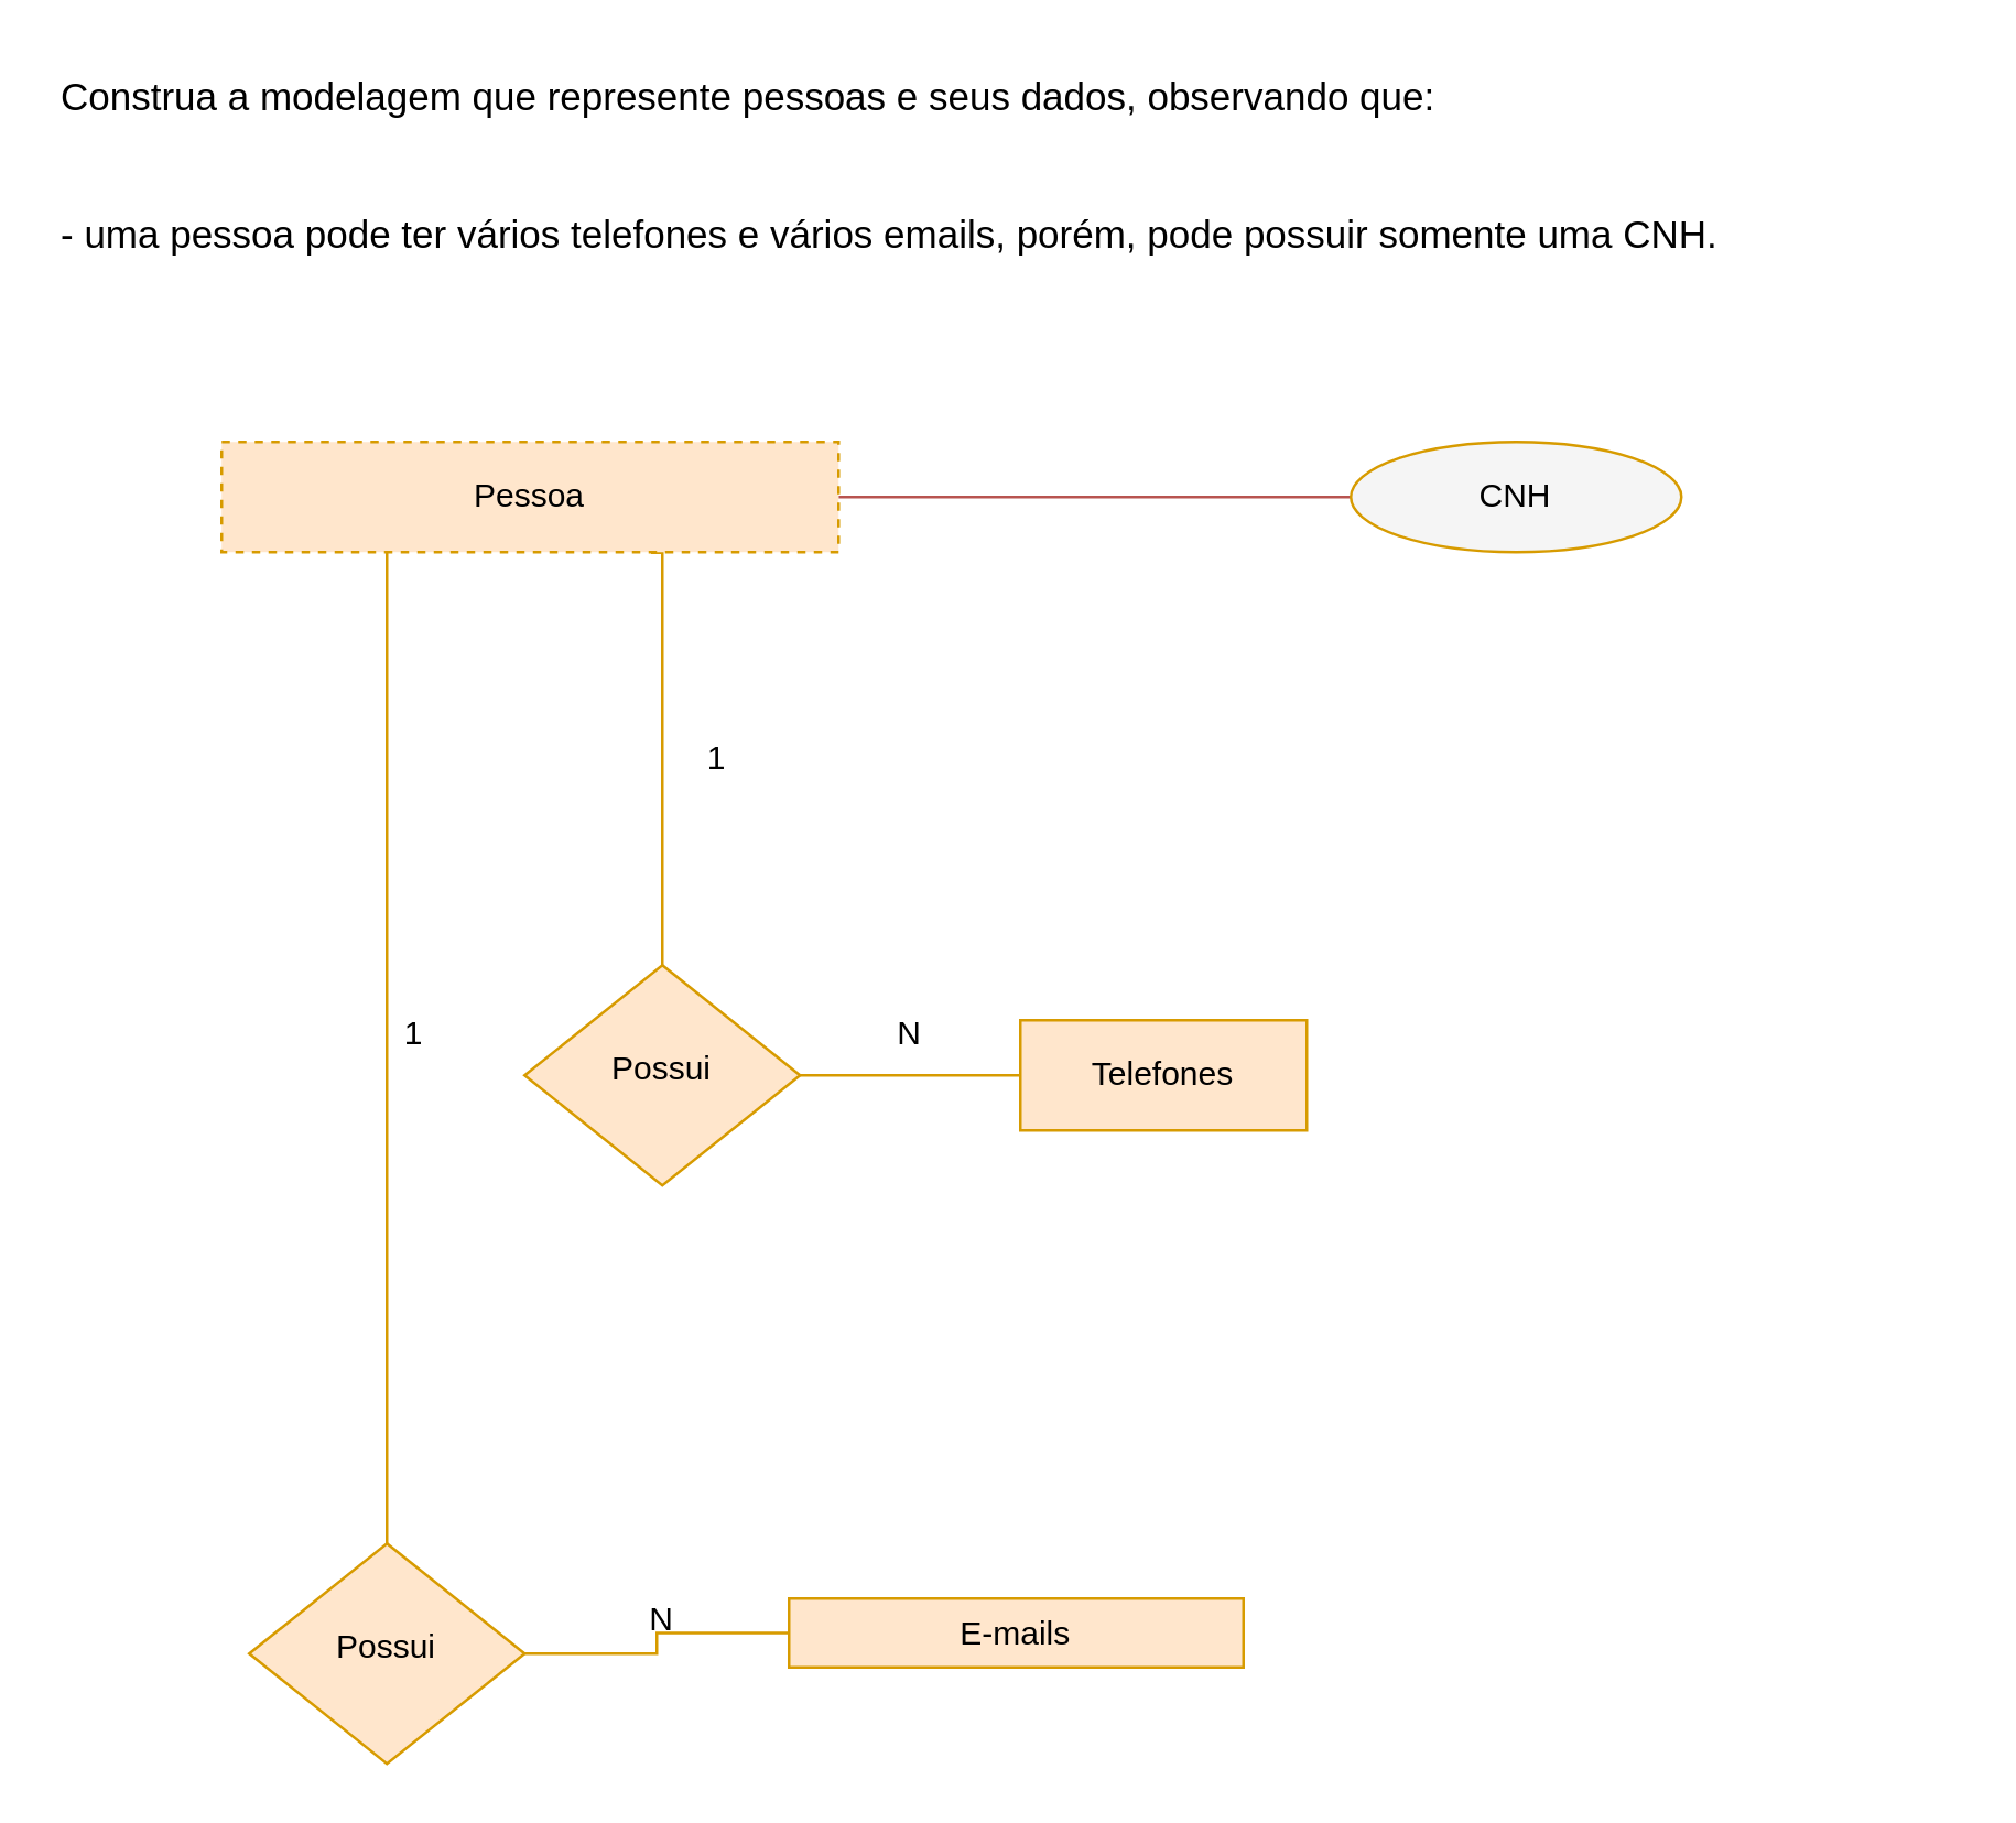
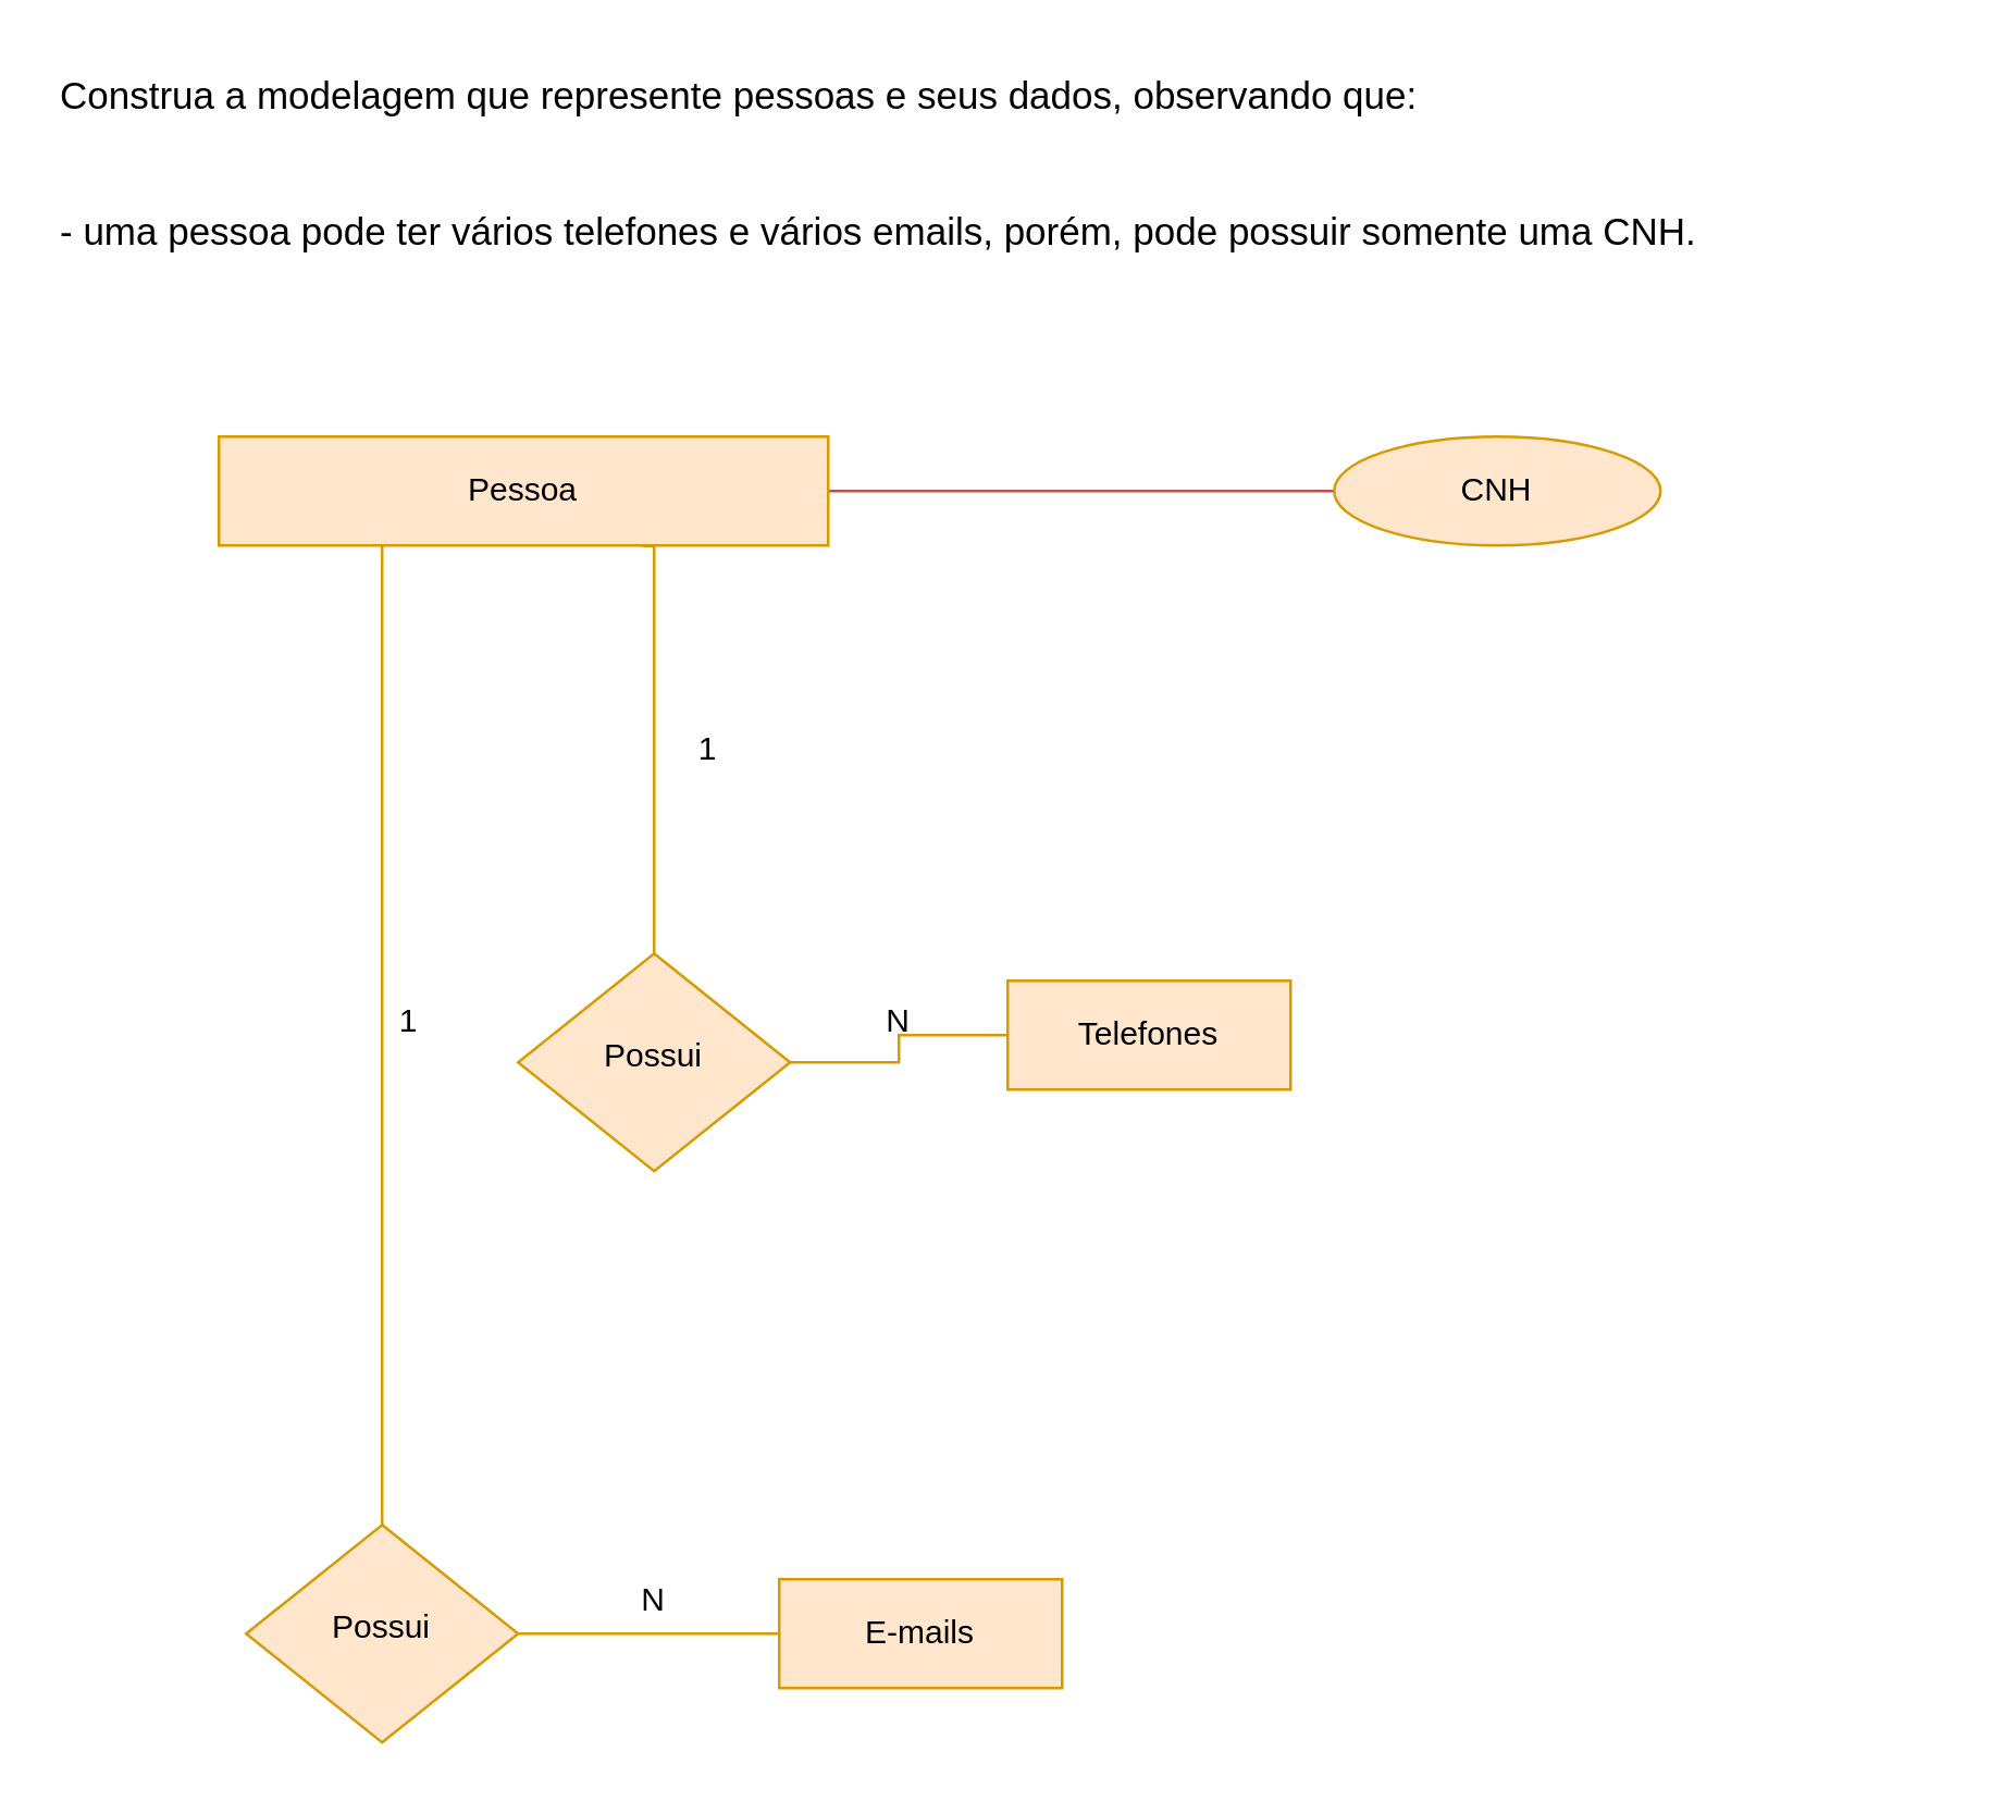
  <mxCell id="0" />
  <mxCell id="1" parent="0" />
  <mxCell id="2" style="edgeStyle=orthogonalEdgeStyle;rounded=0;orthogonalLoop=1;jettySize=auto;html=1;exitX=1;exitY=0.5;exitDx=0;exitDy=0;entryX=0;entryY=0.5;entryDx=0;entryDy=0;endArrow=none;endFill=0;fillColor=#f8cecc;strokeColor=#b85450;" edge="1" parent="1" source="4"><mxGeometry relative="1" as="geometry"><mxPoint x="500" y="180" as="targetPoint" /></mxGeometry></mxCell>
  <mxCell id="3" style="edgeStyle=orthogonalEdgeStyle;rounded=0;orthogonalLoop=1;jettySize=auto;html=1;entryX=0;entryY=0.5;entryDx=0;entryDy=0;endArrow=none;endFill=0;exitX=0.696;exitY=1.005;exitDx=0;exitDy=0;exitPerimeter=0;fillColor=#ffe6cc;strokeColor=#d79b00;" edge="1" parent="1" source="4" target="15"><mxGeometry relative="1" as="geometry"><mxPoint x="238" y="370" as="targetPoint" /><mxPoint x="240" y="240" as="sourcePoint" /><Array as="points"><mxPoint x="240" y="200" /><mxPoint x="240" y="390" /></Array></mxGeometry></mxCell>
- <mxCell id="4" value="Pessoa" style="rounded=0;whiteSpace=wrap;html=1;fontSize=12;glass=0;strokeWidth=1;shadow=0;fillColor=#ffe6cc;strokeColor=#d79b00;dashed=1;" vertex="1" parent="1"><mxGeometry x="80" y="160" width="224" height="40" as="geometry" /></mxCell>
- <mxCell id="5" value="CNH" style="ellipse;whiteSpace=wrap;html=1;fontSize=12;glass=0;strokeWidth=1;shadow=0;fillColor=#f5f5f5;strokeColor=#d79b00;" vertex="1" parent="1"><mxGeometry x="490" y="160" width="120" height="40" as="geometry" /></mxCell>
+ <mxCell id="4" value="Pessoa" style="rounded=0;whiteSpace=wrap;html=1;fontSize=12;glass=0;strokeWidth=1;shadow=0;fillColor=#ffe6cc;strokeColor=#d79b00;" vertex="1" parent="1"><mxGeometry x="80" y="160" width="224" height="40" as="geometry" /></mxCell>
+ <mxCell id="5" value="CNH" style="ellipse;whiteSpace=wrap;html=1;;fontSize=12;glass=0;strokeWidth=1;shadow=0;fillColor=#ffe6cc;strokeColor=#d79b00;" vertex="1" parent="1"><mxGeometry x="490" y="160" width="120" height="40" as="geometry" /></mxCell>
  <mxCell id="6" value="Construa a modelagem que represente pessoas e seus dados, observando que:&#10;&#10;&#10;- uma pessoa pode ter vários telefones e vários emails, porém, pode possuir somente uma CNH.&#10;&#10;&#10;" style="text;whiteSpace=wrap;fontSize=14;" vertex="1" parent="1"><mxGeometry x="20" y="20" width="690" height="90" as="geometry" /></mxCell>
- <mxCell id="7" value="Telefones" style="rounded=0;whiteSpace=wrap;html=1;fontSize=12;glass=0;strokeWidth=1;shadow=0;fillColor=#ffe6cc;strokeColor=#d79b00;" vertex="1" parent="1"><mxGeometry x="370" y="370" width="104" height="40" as="geometry" /></mxCell>
+ <mxCell id="7" value="Telefones" style="rounded=0;whiteSpace=wrap;html=1;fontSize=12;glass=0;strokeWidth=1;shadow=0;fillColor=#ffe6cc;strokeColor=#d79b00;" vertex="1" parent="1"><mxGeometry x="370" y="360" width="104" height="40" as="geometry" /></mxCell>
  <mxCell id="8" value="1" style="text;html=1;strokeColor=none;fillColor=none;align=center;verticalAlign=middle;whiteSpace=wrap;rounded=0;" vertex="1" parent="1"><mxGeometry x="230" y="260" width="60" height="30" as="geometry" /></mxCell>
  <mxCell id="9" value="N" style="text;html=1;strokeColor=none;fillColor=none;align=center;verticalAlign=middle;whiteSpace=wrap;rounded=0;" vertex="1" parent="1"><mxGeometry x="300" y="360" width="60" height="30" as="geometry" /></mxCell>
  <mxCell id="10" style="edgeStyle=orthogonalEdgeStyle;rounded=0;orthogonalLoop=1;jettySize=auto;html=1;endArrow=none;endFill=0;fillColor=#ffe6cc;strokeColor=#d79b00;" edge="1" parent="1" source="4"><mxGeometry relative="1" as="geometry"><mxPoint x="140" y="480" as="targetPoint" /><mxPoint x="140" y="320" as="sourcePoint" /><Array as="points"><mxPoint x="140" y="560" /></Array></mxGeometry></mxCell>
- <mxCell id="11" value="E-mails" style="rounded=0;whiteSpace=wrap;html=1;fontSize=12;glass=0;strokeWidth=1;shadow=0;fillColor=#ffe6cc;strokeColor=#d79b00;" vertex="1" parent="1"><mxGeometry x="286" y="580" width="165" height="25" as="geometry" /></mxCell>
+ <mxCell id="11" value="E-mails" style="rounded=0;whiteSpace=wrap;html=1;fontSize=12;glass=0;strokeWidth=1;shadow=0;fillColor=#ffe6cc;strokeColor=#d79b00;" vertex="1" parent="1"><mxGeometry x="286" y="580" width="104" height="40" as="geometry" /></mxCell>
  <mxCell id="12" value="N" style="text;html=1;strokeColor=none;fillColor=none;align=center;verticalAlign=middle;whiteSpace=wrap;rounded=0;" vertex="1" parent="1"><mxGeometry x="210" y="573" width="60" height="30" as="geometry" /></mxCell>
  <mxCell id="13" value="1" style="text;html=1;strokeColor=none;fillColor=none;align=center;verticalAlign=middle;whiteSpace=wrap;rounded=0;" vertex="1" parent="1"><mxGeometry x="120" y="360" width="60" height="30" as="geometry" /></mxCell>
  <mxCell id="14" style="edgeStyle=orthogonalEdgeStyle;rounded=0;orthogonalLoop=1;jettySize=auto;html=1;exitX=1;exitY=0.5;exitDx=0;exitDy=0;entryX=0;entryY=0.5;entryDx=0;entryDy=0;endArrow=none;endFill=0;fillColor=#ffe6cc;strokeColor=#d79b00;" edge="1" parent="1" source="15" target="7"><mxGeometry relative="1" as="geometry" /></mxCell>
  <mxCell id="15" value="Possui" style="rhombus;whiteSpace=wrap;html=1;shadow=0;fontFamily=Helvetica;fontSize=12;align=center;strokeWidth=1;spacing=6;spacingTop=-4;fillColor=#ffe6cc;strokeColor=#d79b00;" vertex="1" parent="1"><mxGeometry x="190" y="350" width="100" height="80" as="geometry" /></mxCell>
  <mxCell id="16" style="edgeStyle=orthogonalEdgeStyle;rounded=0;orthogonalLoop=1;jettySize=auto;html=1;exitX=1;exitY=0.5;exitDx=0;exitDy=0;entryX=0;entryY=0.5;entryDx=0;entryDy=0;endArrow=none;endFill=0;fillColor=#ffe6cc;strokeColor=#d79b00;" edge="1" parent="1" source="17" target="11"><mxGeometry relative="1" as="geometry" /></mxCell>
  <mxCell id="17" value="Possui" style="rhombus;whiteSpace=wrap;html=1;shadow=0;fontFamily=Helvetica;fontSize=12;align=center;strokeWidth=1;spacing=6;spacingTop=-4;fillColor=#ffe6cc;strokeColor=#d79b00;" vertex="1" parent="1"><mxGeometry x="90" y="560" width="100" height="80" as="geometry" /></mxCell>
